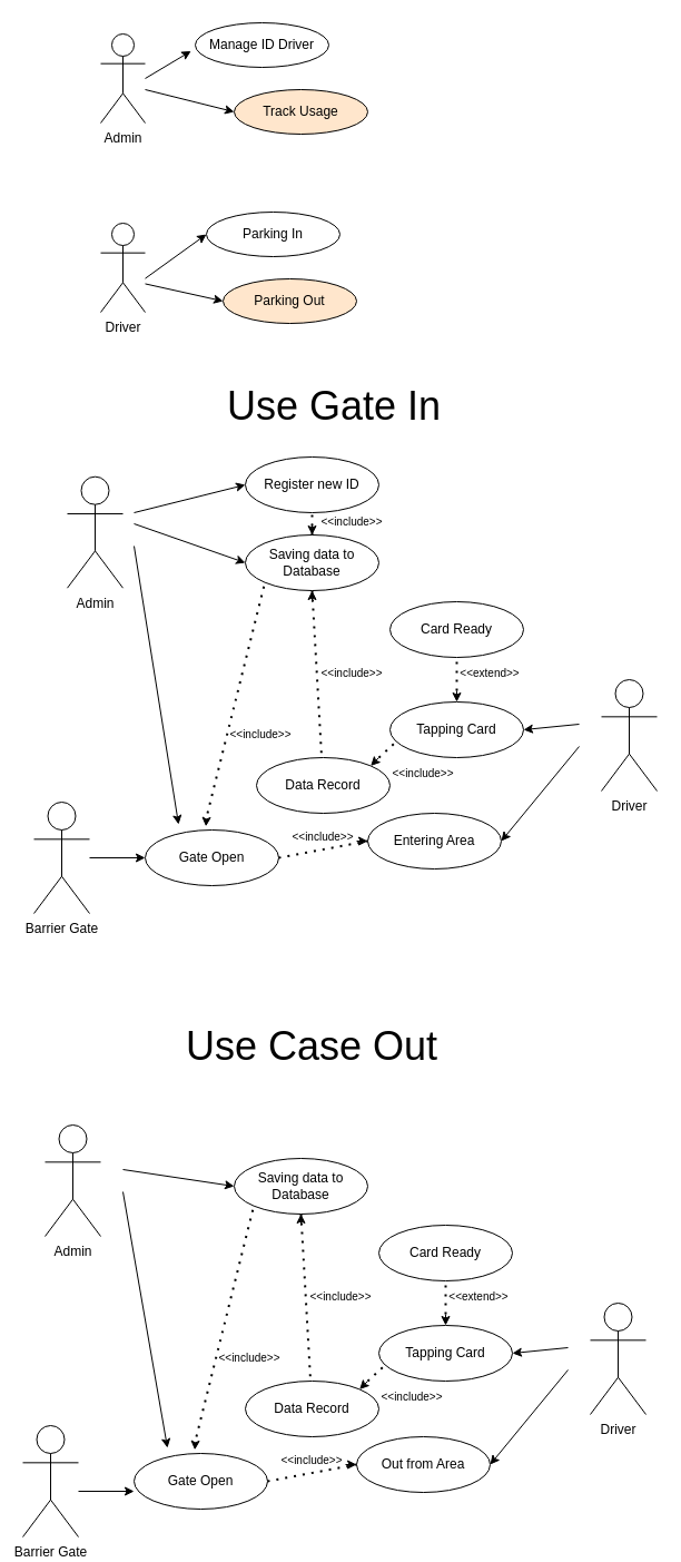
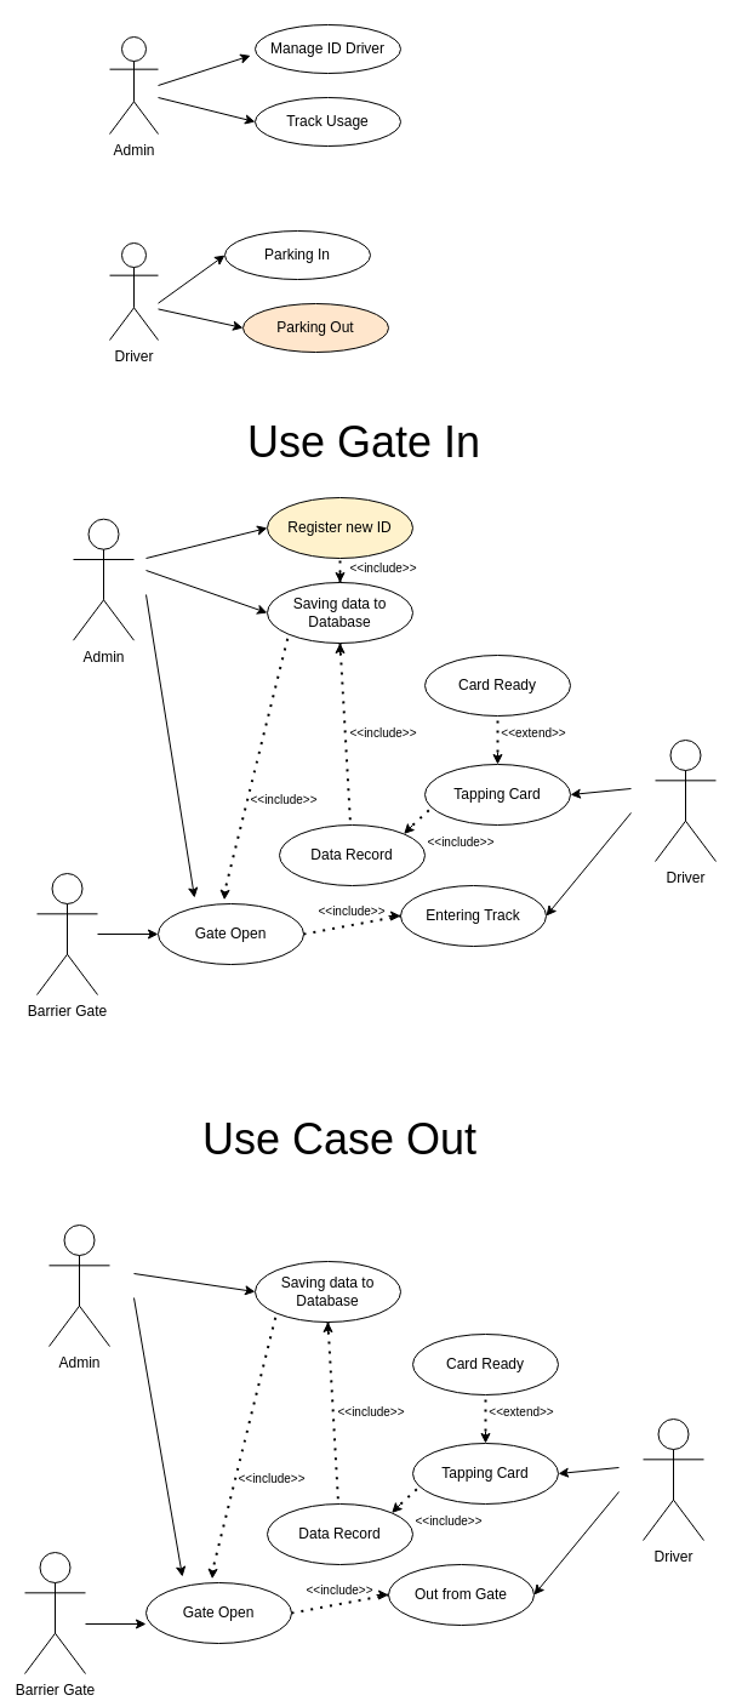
  <mxCell id="0" />
  <mxCell id="1" parent="0" />
  <mxCell id="2" value="Admin" style="shape=umlActor;verticalLabelPosition=bottom;verticalAlign=top;html=1;outlineConnect=0;" vertex="1" parent="1"><mxGeometry x="90" y="30" width="40" height="80" as="geometry" /></mxCell>
  <mxCell id="3" value="Driver" style="shape=umlActor;verticalLabelPosition=bottom;verticalAlign=top;html=1;outlineConnect=0;" vertex="1" parent="1"><mxGeometry x="90" y="200" width="40" height="80" as="geometry" /></mxCell>
- <mxCell id="4" value="Track Usage" style="ellipse;whiteSpace=wrap;html=1;fillColor=#ffe6cc;" vertex="1" parent="1"><mxGeometry x="210" y="80" width="120" height="40" as="geometry" /></mxCell>
+ <mxCell id="4" value="Track Usage" style="ellipse;whiteSpace=wrap;html=1;" vertex="1" parent="1"><mxGeometry x="210" y="80" width="120" height="40" as="geometry" /></mxCell>
  <mxCell id="5" value="Parking In" style="ellipse;whiteSpace=wrap;html=1;" vertex="1" parent="1"><mxGeometry x="185" y="190" width="120" height="40" as="geometry" /></mxCell>
  <mxCell id="6" value="Parking Out" style="ellipse;whiteSpace=wrap;html=1;fillColor=#ffe6cc;" vertex="1" parent="1"><mxGeometry x="200" y="250" width="120" height="40" as="geometry" /></mxCell>
  <mxCell id="7" value="" style="endArrow=classic;html=1;rounded=0;" edge="1" parent="1"><mxGeometry width="50" height="50" relative="1" as="geometry"><mxPoint x="130" y="80" as="sourcePoint" /><mxPoint x="210" y="100" as="targetPoint" /></mxGeometry></mxCell>
  <mxCell id="8" value="" style="endArrow=classic;html=1;rounded=0;entryX=0;entryY=0.5;entryDx=0;entryDy=0;" edge="1" parent="1" target="5"><mxGeometry width="50" height="50" relative="1" as="geometry"><mxPoint x="130" y="249.64" as="sourcePoint" /><mxPoint x="210" y="249.64" as="targetPoint" /></mxGeometry></mxCell>
  <mxCell id="9" value="" style="endArrow=classic;html=1;rounded=0;entryX=0;entryY=0.5;entryDx=0;entryDy=0;" edge="1" parent="1" target="6"><mxGeometry width="50" height="50" relative="1" as="geometry"><mxPoint x="130" y="254.444" as="sourcePoint" /><mxPoint x="210" y="220" as="targetPoint" /></mxGeometry></mxCell>
- <mxCell id="10" value="Manage ID Driver" style="ellipse;whiteSpace=wrap;html=1;" vertex="1" parent="1"><mxGeometry x="175" y="20" width="120" height="40" as="geometry" /></mxCell>
+ <mxCell id="10" value="Manage ID Driver" style="ellipse;whiteSpace=wrap;html=1;" vertex="1" parent="1"><mxGeometry x="210" y="20" width="120" height="40" as="geometry" /></mxCell>
  <mxCell id="11" value="" style="endArrow=classic;html=1;rounded=0;entryX=-0.032;entryY=0.636;entryDx=0;entryDy=0;entryPerimeter=0;" edge="1" parent="1" target="10"><mxGeometry width="50" height="50" relative="1" as="geometry"><mxPoint x="130" y="70" as="sourcePoint" /><mxPoint x="224.851" y="102.122" as="targetPoint" /></mxGeometry></mxCell>
  <mxCell id="12" value="Admin" style="shape=umlActor;verticalLabelPosition=bottom;verticalAlign=top;html=1;outlineConnect=0;" vertex="1" parent="1"><mxGeometry x="60" y="427.69" width="50" height="100" as="geometry" /></mxCell>
  <mxCell id="13" value="Tapping Card" style="ellipse;whiteSpace=wrap;html=1;" vertex="1" parent="1"><mxGeometry x="350" y="630" width="120" height="50" as="geometry" /></mxCell>
  <mxCell id="14" value="&lt;font style=&quot;font-size: 36px&quot;&gt;Use Gate In&lt;/font&gt;" style="text;html=1;strokeColor=none;fillColor=none;align=center;verticalAlign=middle;whiteSpace=wrap;rounded=0;" vertex="1" parent="1"><mxGeometry x="100" y="350" width="400" height="27.69" as="geometry" /></mxCell>
- <mxCell id="15" value="Register new ID" style="ellipse;whiteSpace=wrap;html=1;" vertex="1" parent="1"><mxGeometry x="220" y="410" width="120" height="50" as="geometry" /></mxCell>
- <mxCell id="16" value="Entering Area" style="ellipse;whiteSpace=wrap;html=1;" vertex="1" parent="1"><mxGeometry x="330" y="730" width="120" height="50" as="geometry" /></mxCell>
+ <mxCell id="15" value="Register new ID" style="ellipse;whiteSpace=wrap;html=1;fillColor=#fff2cc;" vertex="1" parent="1"><mxGeometry x="220" y="410" width="120" height="50" as="geometry" /></mxCell>
+ <mxCell id="16" value="Entering Track" style="ellipse;whiteSpace=wrap;html=1;" vertex="1" parent="1"><mxGeometry x="330" y="730" width="120" height="50" as="geometry" /></mxCell>
  <mxCell id="17" value="Barrier Gate" style="shape=umlActor;verticalLabelPosition=bottom;verticalAlign=top;html=1;outlineConnect=0;" vertex="1" parent="1"><mxGeometry x="30" y="720" width="50" height="100" as="geometry" /></mxCell>
  <mxCell id="18" value="Saving data to Database" style="ellipse;whiteSpace=wrap;html=1;" vertex="1" parent="1"><mxGeometry x="220" y="480" width="120" height="50" as="geometry" /></mxCell>
  <mxCell id="19" value="Gate Open" style="ellipse;whiteSpace=wrap;html=1;" vertex="1" parent="1"><mxGeometry x="130" y="745" width="120" height="50" as="geometry" /></mxCell>
  <mxCell id="20" value="Card Ready" style="ellipse;whiteSpace=wrap;html=1;" vertex="1" parent="1"><mxGeometry x="350" y="540" width="120" height="50" as="geometry" /></mxCell>
  <mxCell id="21" value="" style="endArrow=classic;html=1;rounded=0;fontSize=36;entryX=0;entryY=0.5;entryDx=0;entryDy=0;" edge="1" parent="1" target="15"><mxGeometry width="50" height="50" relative="1" as="geometry"><mxPoint x="120" y="460" as="sourcePoint" /><mxPoint x="190" y="430" as="targetPoint" /></mxGeometry></mxCell>
  <mxCell id="22" value="" style="endArrow=classic;html=1;rounded=0;fontSize=36;entryX=0.5;entryY=0;entryDx=0;entryDy=0;" edge="1" parent="1" target="18"><mxGeometry width="50" height="50" relative="1" as="geometry"><mxPoint x="280" y="470" as="sourcePoint" /><mxPoint x="230" y="425" as="targetPoint" /></mxGeometry></mxCell>
  <mxCell id="23" value="" style="endArrow=classic;html=1;rounded=0;fontSize=36;entryX=1;entryY=0.5;entryDx=0;entryDy=0;" edge="1" parent="1" target="13"><mxGeometry width="50" height="50" relative="1" as="geometry"><mxPoint x="520" y="650" as="sourcePoint" /><mxPoint x="460" y="550" as="targetPoint" /></mxGeometry></mxCell>
  <mxCell id="24" value="" style="endArrow=classic;html=1;rounded=0;fontSize=36;entryX=1;entryY=0;entryDx=0;entryDy=0;" edge="1" parent="1"><mxGeometry width="50" height="50" relative="1" as="geometry"><mxPoint x="340" y="680" as="sourcePoint" /><mxPoint x="332.677" y="687.427" as="targetPoint" /></mxGeometry></mxCell>
  <mxCell id="25" value="" style="endArrow=classic;html=1;rounded=0;fontSize=36;entryX=0.455;entryY=-0.064;entryDx=0;entryDy=0;entryPerimeter=0;" edge="1" parent="1" target="19"><mxGeometry width="50" height="50" relative="1" as="geometry"><mxPoint x="185" y="735" as="sourcePoint" /><mxPoint x="181" y="735" as="targetPoint" /></mxGeometry></mxCell>
  <mxCell id="26" value="" style="endArrow=classic;html=1;rounded=0;fontSize=36;entryX=1;entryY=0.5;entryDx=0;entryDy=0;" edge="1" parent="1" target="16"><mxGeometry width="50" height="50" relative="1" as="geometry"><mxPoint x="520" y="670" as="sourcePoint" /><mxPoint x="480" y="715" as="targetPoint" /></mxGeometry></mxCell>
  <mxCell id="27" value="" style="endArrow=classic;html=1;rounded=0;fontSize=36;entryX=0;entryY=0.5;entryDx=0;entryDy=0;" edge="1" parent="1" source="17" target="19"><mxGeometry width="50" height="50" relative="1" as="geometry"><mxPoint x="360" y="845" as="sourcePoint" /><mxPoint x="100" y="800" as="targetPoint" /></mxGeometry></mxCell>
  <mxCell id="28" value="" style="endArrow=none;dashed=1;html=1;dashPattern=1 3;strokeWidth=2;rounded=0;fontSize=36;exitX=0.5;exitY=1;exitDx=0;exitDy=0;startArrow=none;" edge="1" parent="1" source="37"><mxGeometry width="50" height="50" relative="1" as="geometry"><mxPoint x="410" y="800" as="sourcePoint" /><mxPoint x="290" y="730" as="targetPoint" /><Array as="points" /></mxGeometry></mxCell>
  <mxCell id="29" value="" style="endArrow=none;dashed=1;html=1;dashPattern=1 3;strokeWidth=2;rounded=0;fontSize=36;exitX=1;exitY=0.5;exitDx=0;exitDy=0;entryX=0;entryY=0.5;entryDx=0;entryDy=0;" edge="1" parent="1"><mxGeometry width="50" height="50" relative="1" as="geometry"><mxPoint x="250" y="770" as="sourcePoint" /><mxPoint x="330" y="755" as="targetPoint" /></mxGeometry></mxCell>
  <mxCell id="30" value="" style="endArrow=classic;html=1;rounded=0;fontSize=36;entryX=0.5;entryY=1;entryDx=0;entryDy=0;" edge="1" parent="1" target="18"><mxGeometry width="50" height="50" relative="1" as="geometry"><mxPoint x="280" y="540" as="sourcePoint" /><mxPoint x="460" y="630" as="targetPoint" /></mxGeometry></mxCell>
  <mxCell id="31" value="" style="endArrow=none;dashed=1;html=1;dashPattern=1 3;strokeWidth=2;rounded=0;fontSize=36;entryX=0.5;entryY=1;entryDx=0;entryDy=0;" edge="1" parent="1" target="15"><mxGeometry width="50" height="50" relative="1" as="geometry"><mxPoint x="280" y="480" as="sourcePoint" /><mxPoint x="450" y="440" as="targetPoint" /></mxGeometry></mxCell>
  <mxCell id="32" value="" style="endArrow=none;dashed=1;html=1;dashPattern=1 3;strokeWidth=2;rounded=0;fontSize=36;entryX=0;entryY=1;entryDx=0;entryDy=0;" edge="1" parent="1" target="18"><mxGeometry width="50" height="50" relative="1" as="geometry"><mxPoint x="186" y="730" as="sourcePoint" /><mxPoint x="230" y="530" as="targetPoint" /></mxGeometry></mxCell>
  <mxCell id="33" value="" style="endArrow=none;dashed=1;html=1;dashPattern=1 3;strokeWidth=2;rounded=0;fontSize=36;entryX=0.057;entryY=0.692;entryDx=0;entryDy=0;entryPerimeter=0;" edge="1" parent="1" target="13"><mxGeometry width="50" height="50" relative="1" as="geometry"><mxPoint x="340" y="680" as="sourcePoint" /><mxPoint x="367.574" y="672.678" as="targetPoint" /></mxGeometry></mxCell>
  <mxCell id="34" value="" style="endArrow=classic;html=1;rounded=0;fontSize=36;entryX=0;entryY=0.5;entryDx=0;entryDy=0;" edge="1" parent="1" target="16"><mxGeometry width="50" height="50" relative="1" as="geometry"><mxPoint x="320" y="755" as="sourcePoint" /><mxPoint x="194.6" y="751.8" as="targetPoint" /></mxGeometry></mxCell>
  <mxCell id="35" value="" style="endArrow=classic;html=1;rounded=0;fontSize=36;entryX=0.5;entryY=0;entryDx=0;entryDy=0;" edge="1" parent="1" target="13"><mxGeometry width="50" height="50" relative="1" as="geometry"><mxPoint x="410" y="620" as="sourcePoint" /><mxPoint x="480" y="665" as="targetPoint" /></mxGeometry></mxCell>
  <mxCell id="36" value="" style="endArrow=none;dashed=1;html=1;dashPattern=1 3;strokeWidth=2;rounded=0;fontSize=36;entryX=0.5;entryY=1;entryDx=0;entryDy=0;" edge="1" parent="1" target="20"><mxGeometry width="50" height="50" relative="1" as="geometry"><mxPoint x="410" y="620" as="sourcePoint" /><mxPoint x="430" y="600" as="targetPoint" /></mxGeometry></mxCell>
  <mxCell id="37" value="Data Record" style="ellipse;whiteSpace=wrap;html=1;" vertex="1" parent="1"><mxGeometry x="230" y="680" width="120" height="50" as="geometry" /></mxCell>
  <mxCell id="38" value="" style="endArrow=none;dashed=1;html=1;dashPattern=1 3;strokeWidth=2;rounded=0;fontSize=36;exitX=0.5;exitY=1;exitDx=0;exitDy=0;" edge="1" parent="1" source="18" target="37"><mxGeometry width="50" height="50" relative="1" as="geometry"><mxPoint x="280" y="530" as="sourcePoint" /><mxPoint x="290" y="730" as="targetPoint" /><Array as="points" /></mxGeometry></mxCell>
  <mxCell id="39" value="" style="endArrow=classic;html=1;rounded=0;fontSize=36;" edge="1" parent="1"><mxGeometry width="50" height="50" relative="1" as="geometry"><mxPoint x="120" y="490" as="sourcePoint" /><mxPoint x="160" y="740" as="targetPoint" /></mxGeometry></mxCell>
  <mxCell id="40" value="&lt;font style=&quot;font-size: 10px&quot;&gt;&amp;lt;&amp;lt;include&amp;gt;&amp;gt;&lt;/font&gt;" style="text;html=1;strokeColor=none;fillColor=none;align=center;verticalAlign=middle;whiteSpace=wrap;rounded=0;fontSize=36;" vertex="1" parent="1"><mxGeometry x="286" y="444" width="60" height="30" as="geometry" /></mxCell>
  <mxCell id="41" value="&lt;font style=&quot;font-size: 10px&quot;&gt;&amp;lt;&amp;lt;include&amp;gt;&amp;gt;&lt;/font&gt;" style="text;html=1;strokeColor=none;fillColor=none;align=center;verticalAlign=middle;whiteSpace=wrap;rounded=0;fontSize=36;rotation=0;" vertex="1" parent="1"><mxGeometry x="286" y="580" width="60" height="30" as="geometry" /></mxCell>
  <mxCell id="42" value="&lt;font style=&quot;font-size: 10px&quot;&gt;&amp;lt;&amp;lt;extend&amp;gt;&amp;gt;&lt;/font&gt;" style="text;html=1;strokeColor=none;fillColor=none;align=center;verticalAlign=middle;whiteSpace=wrap;rounded=0;fontSize=36;rotation=0;" vertex="1" parent="1"><mxGeometry x="410" y="580" width="60" height="30" as="geometry" /></mxCell>
  <mxCell id="43" value="&lt;font style=&quot;font-size: 10px&quot;&gt;&amp;lt;&amp;lt;include&amp;gt;&amp;gt;&lt;/font&gt;" style="text;html=1;strokeColor=none;fillColor=none;align=center;verticalAlign=middle;whiteSpace=wrap;rounded=0;fontSize=36;rotation=0;" vertex="1" parent="1"><mxGeometry x="204" y="635" width="60" height="30" as="geometry" /></mxCell>
  <mxCell id="44" value="&lt;font style=&quot;font-size: 10px&quot;&gt;&amp;lt;&amp;lt;include&amp;gt;&amp;gt;&lt;/font&gt;" style="text;html=1;strokeColor=none;fillColor=none;align=center;verticalAlign=middle;whiteSpace=wrap;rounded=0;fontSize=36;rotation=0;" vertex="1" parent="1"><mxGeometry x="350" y="670" width="60" height="30" as="geometry" /></mxCell>
  <mxCell id="45" value="&lt;font style=&quot;font-size: 10px&quot;&gt;&amp;lt;&amp;lt;include&amp;gt;&amp;gt;&lt;/font&gt;" style="text;html=1;strokeColor=none;fillColor=none;align=center;verticalAlign=middle;whiteSpace=wrap;rounded=0;fontSize=36;rotation=0;" vertex="1" parent="1"><mxGeometry x="260" y="727" width="60" height="30" as="geometry" /></mxCell>
  <mxCell id="46" value="&lt;font style=&quot;font-size: 36px&quot;&gt;Use Case Out&lt;/font&gt;" style="text;html=1;strokeColor=none;fillColor=none;align=center;verticalAlign=middle;whiteSpace=wrap;rounded=0;" vertex="1" parent="1"><mxGeometry x="80" y="925" width="400" height="27.69" as="geometry" /></mxCell>
  <mxCell id="47" value="Driver" style="shape=umlActor;verticalLabelPosition=bottom;verticalAlign=top;html=1;outlineConnect=0;" vertex="1" parent="1"><mxGeometry x="540" y="610" width="50" height="100" as="geometry" /></mxCell>
  <mxCell id="48" value="Admin" style="shape=umlActor;verticalLabelPosition=bottom;verticalAlign=top;html=1;outlineConnect=0;" vertex="1" parent="1"><mxGeometry x="40" y="1010" width="50" height="100" as="geometry" /></mxCell>
  <mxCell id="49" value="" style="endArrow=classic;html=1;rounded=0;fontSize=36;entryX=0;entryY=0.5;entryDx=0;entryDy=0;" edge="1" parent="1" target="18"><mxGeometry width="50" height="50" relative="1" as="geometry"><mxPoint x="120" y="470" as="sourcePoint" /><mxPoint x="230" y="445" as="targetPoint" /></mxGeometry></mxCell>
  <mxCell id="50" value="Tapping Card" style="ellipse;whiteSpace=wrap;html=1;" vertex="1" parent="1"><mxGeometry x="340" y="1190" width="120" height="50" as="geometry" /></mxCell>
- <mxCell id="51" value="Out from Area" style="ellipse;whiteSpace=wrap;html=1;" vertex="1" parent="1"><mxGeometry x="320" y="1290" width="120" height="50" as="geometry" /></mxCell>
+ <mxCell id="51" value="Out from Gate" style="ellipse;whiteSpace=wrap;html=1;" vertex="1" parent="1"><mxGeometry x="320" y="1290" width="120" height="50" as="geometry" /></mxCell>
  <mxCell id="52" value="Saving data to Database" style="ellipse;whiteSpace=wrap;html=1;" vertex="1" parent="1"><mxGeometry x="210" y="1040" width="120" height="50" as="geometry" /></mxCell>
  <mxCell id="53" value="Gate Open" style="ellipse;whiteSpace=wrap;html=1;" vertex="1" parent="1"><mxGeometry x="120" y="1305" width="120" height="50" as="geometry" /></mxCell>
  <mxCell id="54" value="Card Ready" style="ellipse;whiteSpace=wrap;html=1;" vertex="1" parent="1"><mxGeometry x="340" y="1100" width="120" height="50" as="geometry" /></mxCell>
  <mxCell id="55" value="" style="endArrow=classic;html=1;rounded=0;fontSize=36;entryX=1;entryY=0.5;entryDx=0;entryDy=0;" edge="1" parent="1" target="50"><mxGeometry width="50" height="50" relative="1" as="geometry"><mxPoint x="510" y="1210" as="sourcePoint" /><mxPoint x="450" y="1110" as="targetPoint" /></mxGeometry></mxCell>
  <mxCell id="56" value="" style="endArrow=classic;html=1;rounded=0;fontSize=36;entryX=1;entryY=0;entryDx=0;entryDy=0;" edge="1" parent="1"><mxGeometry width="50" height="50" relative="1" as="geometry"><mxPoint x="330" y="1240" as="sourcePoint" /><mxPoint x="322.677" y="1247.427" as="targetPoint" /></mxGeometry></mxCell>
  <mxCell id="57" value="" style="endArrow=classic;html=1;rounded=0;fontSize=36;entryX=0.455;entryY=-0.064;entryDx=0;entryDy=0;entryPerimeter=0;" edge="1" parent="1" target="53"><mxGeometry width="50" height="50" relative="1" as="geometry"><mxPoint x="175" y="1295" as="sourcePoint" /><mxPoint x="171" y="1295" as="targetPoint" /></mxGeometry></mxCell>
  <mxCell id="58" value="" style="endArrow=classic;html=1;rounded=0;fontSize=36;entryX=1;entryY=0.5;entryDx=0;entryDy=0;" edge="1" parent="1" target="51"><mxGeometry width="50" height="50" relative="1" as="geometry"><mxPoint x="510" y="1230" as="sourcePoint" /><mxPoint x="470" y="1275" as="targetPoint" /></mxGeometry></mxCell>
  <mxCell id="59" value="" style="endArrow=none;dashed=1;html=1;dashPattern=1 3;strokeWidth=2;rounded=0;fontSize=36;exitX=0.5;exitY=1;exitDx=0;exitDy=0;startArrow=none;" edge="1" parent="1" source="67"><mxGeometry width="50" height="50" relative="1" as="geometry"><mxPoint x="400" y="1360" as="sourcePoint" /><mxPoint x="280" y="1290" as="targetPoint" /><Array as="points" /></mxGeometry></mxCell>
  <mxCell id="60" value="" style="endArrow=none;dashed=1;html=1;dashPattern=1 3;strokeWidth=2;rounded=0;fontSize=36;exitX=1;exitY=0.5;exitDx=0;exitDy=0;entryX=0;entryY=0.5;entryDx=0;entryDy=0;" edge="1" parent="1"><mxGeometry width="50" height="50" relative="1" as="geometry"><mxPoint x="240" y="1330" as="sourcePoint" /><mxPoint x="320" y="1315" as="targetPoint" /></mxGeometry></mxCell>
  <mxCell id="61" value="" style="endArrow=classic;html=1;rounded=0;fontSize=36;entryX=0.5;entryY=1;entryDx=0;entryDy=0;" edge="1" parent="1" target="52"><mxGeometry width="50" height="50" relative="1" as="geometry"><mxPoint x="270" y="1100" as="sourcePoint" /><mxPoint x="450" y="1190" as="targetPoint" /></mxGeometry></mxCell>
  <mxCell id="62" value="" style="endArrow=none;dashed=1;html=1;dashPattern=1 3;strokeWidth=2;rounded=0;fontSize=36;entryX=0;entryY=1;entryDx=0;entryDy=0;" edge="1" parent="1" target="52"><mxGeometry width="50" height="50" relative="1" as="geometry"><mxPoint x="176" y="1290" as="sourcePoint" /><mxPoint x="220" y="1090" as="targetPoint" /></mxGeometry></mxCell>
  <mxCell id="63" value="" style="endArrow=none;dashed=1;html=1;dashPattern=1 3;strokeWidth=2;rounded=0;fontSize=36;entryX=0.057;entryY=0.692;entryDx=0;entryDy=0;entryPerimeter=0;" edge="1" parent="1" target="50"><mxGeometry width="50" height="50" relative="1" as="geometry"><mxPoint x="330" y="1240" as="sourcePoint" /><mxPoint x="357.574" y="1232.678" as="targetPoint" /></mxGeometry></mxCell>
  <mxCell id="64" value="" style="endArrow=classic;html=1;rounded=0;fontSize=36;entryX=0;entryY=0.5;entryDx=0;entryDy=0;" edge="1" parent="1" target="51"><mxGeometry width="50" height="50" relative="1" as="geometry"><mxPoint x="310" y="1315" as="sourcePoint" /><mxPoint x="184.6" y="1311.8" as="targetPoint" /></mxGeometry></mxCell>
  <mxCell id="65" value="" style="endArrow=classic;html=1;rounded=0;fontSize=36;entryX=0.5;entryY=0;entryDx=0;entryDy=0;" edge="1" parent="1" target="50"><mxGeometry width="50" height="50" relative="1" as="geometry"><mxPoint x="400" y="1180" as="sourcePoint" /><mxPoint x="470" y="1225" as="targetPoint" /></mxGeometry></mxCell>
  <mxCell id="66" value="" style="endArrow=none;dashed=1;html=1;dashPattern=1 3;strokeWidth=2;rounded=0;fontSize=36;entryX=0.5;entryY=1;entryDx=0;entryDy=0;" edge="1" parent="1" target="54"><mxGeometry width="50" height="50" relative="1" as="geometry"><mxPoint x="400" y="1180" as="sourcePoint" /><mxPoint x="420" y="1160" as="targetPoint" /></mxGeometry></mxCell>
  <mxCell id="67" value="Data Record" style="ellipse;whiteSpace=wrap;html=1;" vertex="1" parent="1"><mxGeometry x="220" y="1240" width="120" height="50" as="geometry" /></mxCell>
  <mxCell id="68" value="" style="endArrow=none;dashed=1;html=1;dashPattern=1 3;strokeWidth=2;rounded=0;fontSize=36;exitX=0.5;exitY=1;exitDx=0;exitDy=0;" edge="1" parent="1" source="52" target="67"><mxGeometry width="50" height="50" relative="1" as="geometry"><mxPoint x="270" y="1090" as="sourcePoint" /><mxPoint x="280" y="1290" as="targetPoint" /><Array as="points" /></mxGeometry></mxCell>
  <mxCell id="69" value="" style="endArrow=classic;html=1;rounded=0;fontSize=36;" edge="1" parent="1"><mxGeometry width="50" height="50" relative="1" as="geometry"><mxPoint x="110" y="1070" as="sourcePoint" /><mxPoint x="150" y="1300" as="targetPoint" /></mxGeometry></mxCell>
  <mxCell id="70" value="&lt;font style=&quot;font-size: 10px&quot;&gt;&amp;lt;&amp;lt;include&amp;gt;&amp;gt;&lt;/font&gt;" style="text;html=1;strokeColor=none;fillColor=none;align=center;verticalAlign=middle;whiteSpace=wrap;rounded=0;fontSize=36;rotation=0;" vertex="1" parent="1"><mxGeometry x="276" y="1140" width="60" height="30" as="geometry" /></mxCell>
  <mxCell id="71" value="&lt;font style=&quot;font-size: 10px&quot;&gt;&amp;lt;&amp;lt;extend&amp;gt;&amp;gt;&lt;/font&gt;" style="text;html=1;strokeColor=none;fillColor=none;align=center;verticalAlign=middle;whiteSpace=wrap;rounded=0;fontSize=36;rotation=0;" vertex="1" parent="1"><mxGeometry x="400" y="1140" width="60" height="30" as="geometry" /></mxCell>
  <mxCell id="72" value="&lt;font style=&quot;font-size: 10px&quot;&gt;&amp;lt;&amp;lt;include&amp;gt;&amp;gt;&lt;/font&gt;" style="text;html=1;strokeColor=none;fillColor=none;align=center;verticalAlign=middle;whiteSpace=wrap;rounded=0;fontSize=36;rotation=0;" vertex="1" parent="1"><mxGeometry x="194" y="1195" width="60" height="30" as="geometry" /></mxCell>
  <mxCell id="73" value="&lt;font style=&quot;font-size: 10px&quot;&gt;&amp;lt;&amp;lt;include&amp;gt;&amp;gt;&lt;/font&gt;" style="text;html=1;strokeColor=none;fillColor=none;align=center;verticalAlign=middle;whiteSpace=wrap;rounded=0;fontSize=36;rotation=0;" vertex="1" parent="1"><mxGeometry x="340" y="1230" width="60" height="30" as="geometry" /></mxCell>
  <mxCell id="74" value="&lt;font style=&quot;font-size: 10px&quot;&gt;&amp;lt;&amp;lt;include&amp;gt;&amp;gt;&lt;/font&gt;" style="text;html=1;strokeColor=none;fillColor=none;align=center;verticalAlign=middle;whiteSpace=wrap;rounded=0;fontSize=36;rotation=0;" vertex="1" parent="1"><mxGeometry x="250" y="1287" width="60" height="30" as="geometry" /></mxCell>
  <mxCell id="75" value="Driver" style="shape=umlActor;verticalLabelPosition=bottom;verticalAlign=top;html=1;outlineConnect=0;" vertex="1" parent="1"><mxGeometry x="530" y="1170" width="50" height="100" as="geometry" /></mxCell>
  <mxCell id="76" value="" style="endArrow=classic;html=1;rounded=0;fontSize=36;entryX=0;entryY=0.5;entryDx=0;entryDy=0;" edge="1" parent="1"><mxGeometry width="50" height="50" relative="1" as="geometry"><mxPoint x="110" y="1050" as="sourcePoint" /><mxPoint x="210" y="1065" as="targetPoint" /></mxGeometry></mxCell>
  <mxCell id="77" value="Barrier Gate" style="shape=umlActor;verticalLabelPosition=bottom;verticalAlign=top;html=1;outlineConnect=0;" vertex="1" parent="1"><mxGeometry x="20" y="1280" width="50" height="100" as="geometry" /></mxCell>
  <mxCell id="78" value="" style="endArrow=classic;html=1;rounded=0;fontSize=36;entryX=0;entryY=0.5;entryDx=0;entryDy=0;" edge="1" parent="1"><mxGeometry width="50" height="50" relative="1" as="geometry"><mxPoint x="70" y="1339" as="sourcePoint" /><mxPoint x="120" y="1339" as="targetPoint" /></mxGeometry></mxCell>
